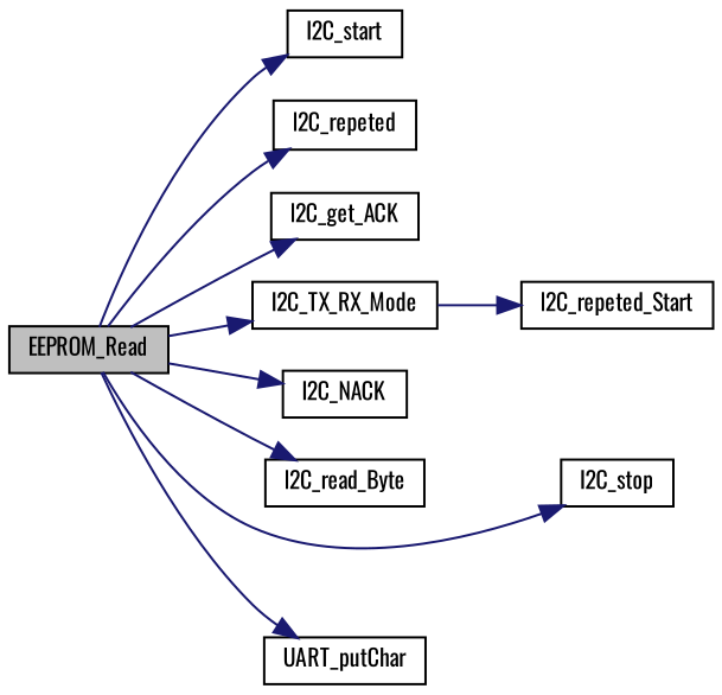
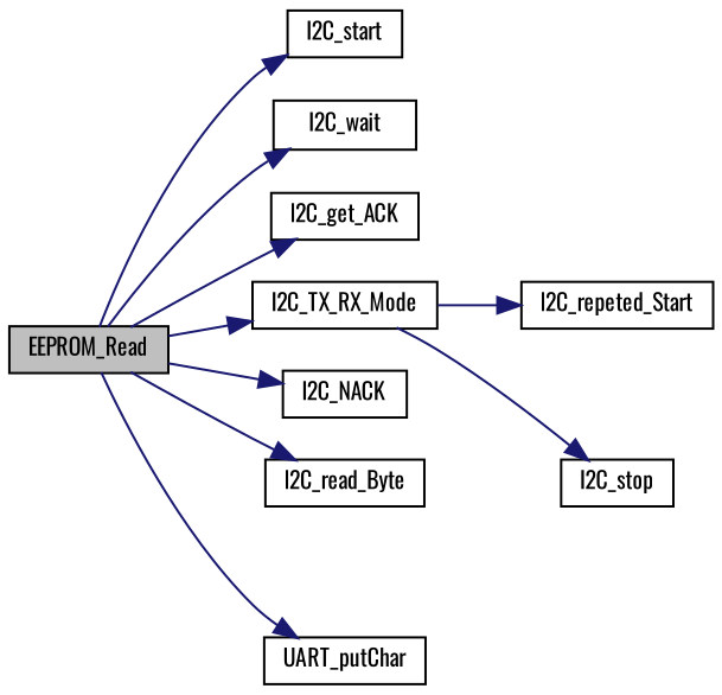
  digraph {
    fontname=Oswald
    rankdir=LR
    node [color=black fillcolor=white fontname=Oswald fontsize=10 shape=record style=filled]
    edge [color=midnightblue fontname=Oswald fontsize=10 labelfontname=Helvetica labelfontsize=10 style=solid]
    n1 [fillcolor=grey75 fontcolor=black height=0.2 label=EEPROM_Read width=0.4]
    n2 [height=0.2 label=I2C_start width=0.4]
-   n3 [height=0.2 label=I2C_repeted width=0.4]
+   n3 [height=0.2 label=I2C_wait width=0.4]
    n4 [height=0.2 label=I2C_get_ACK width=0.4]
    n5 [height=0.2 label=I2C_TX_RX_Mode width=0.4]
    n6 [height=0.2 label=I2C_NACK width=0.4]
    n7 [height=0.2 label=I2C_read_Byte width=0.4]
    n8 [height=0.2 label=I2C_stop width=0.4]
    n9 [height=0.2 label=UART_putChar width=0.4]
    n10 [height=0.2 label=I2C_repeted_Start width=0.4]
    n1 -> n2
    n1 -> n3
    n1 -> n4
    n1 -> n5
    n1 -> n6
    n1 -> n7
-   n1 -> n8
+   n5 -> n8
    n1 -> n9
    n5 -> n10
  }
